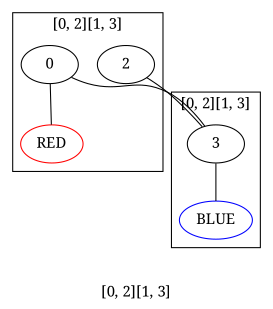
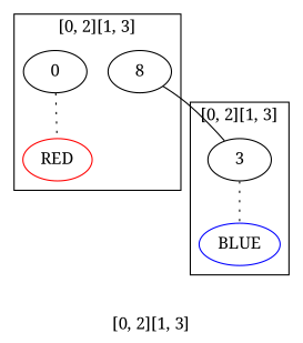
  graph {
    fontname="Noto Serif"
    label="[0, 2][1, 3]"
    splines=true
    node [fontname="Noto Serif"]
    edge [fontname="Noto Serif" weight=10]
    RED [color=red]
    0
-   2
+   2 [label=8]
    BLUE [color=blue]
    3
    subgraph cluster_1 {
      RED
      0
      2
    }
    subgraph cluster_2 {
      BLUE
      3
    }
-   0 -- RED [style=solid]
-   0 -- 3 [weight=1]
+   0 -- RED [style=dotted]
    2 -- 3 [weight=1]
-   3 -- BLUE [style=solid]
+   3 -- BLUE [style=dotted]
  }
